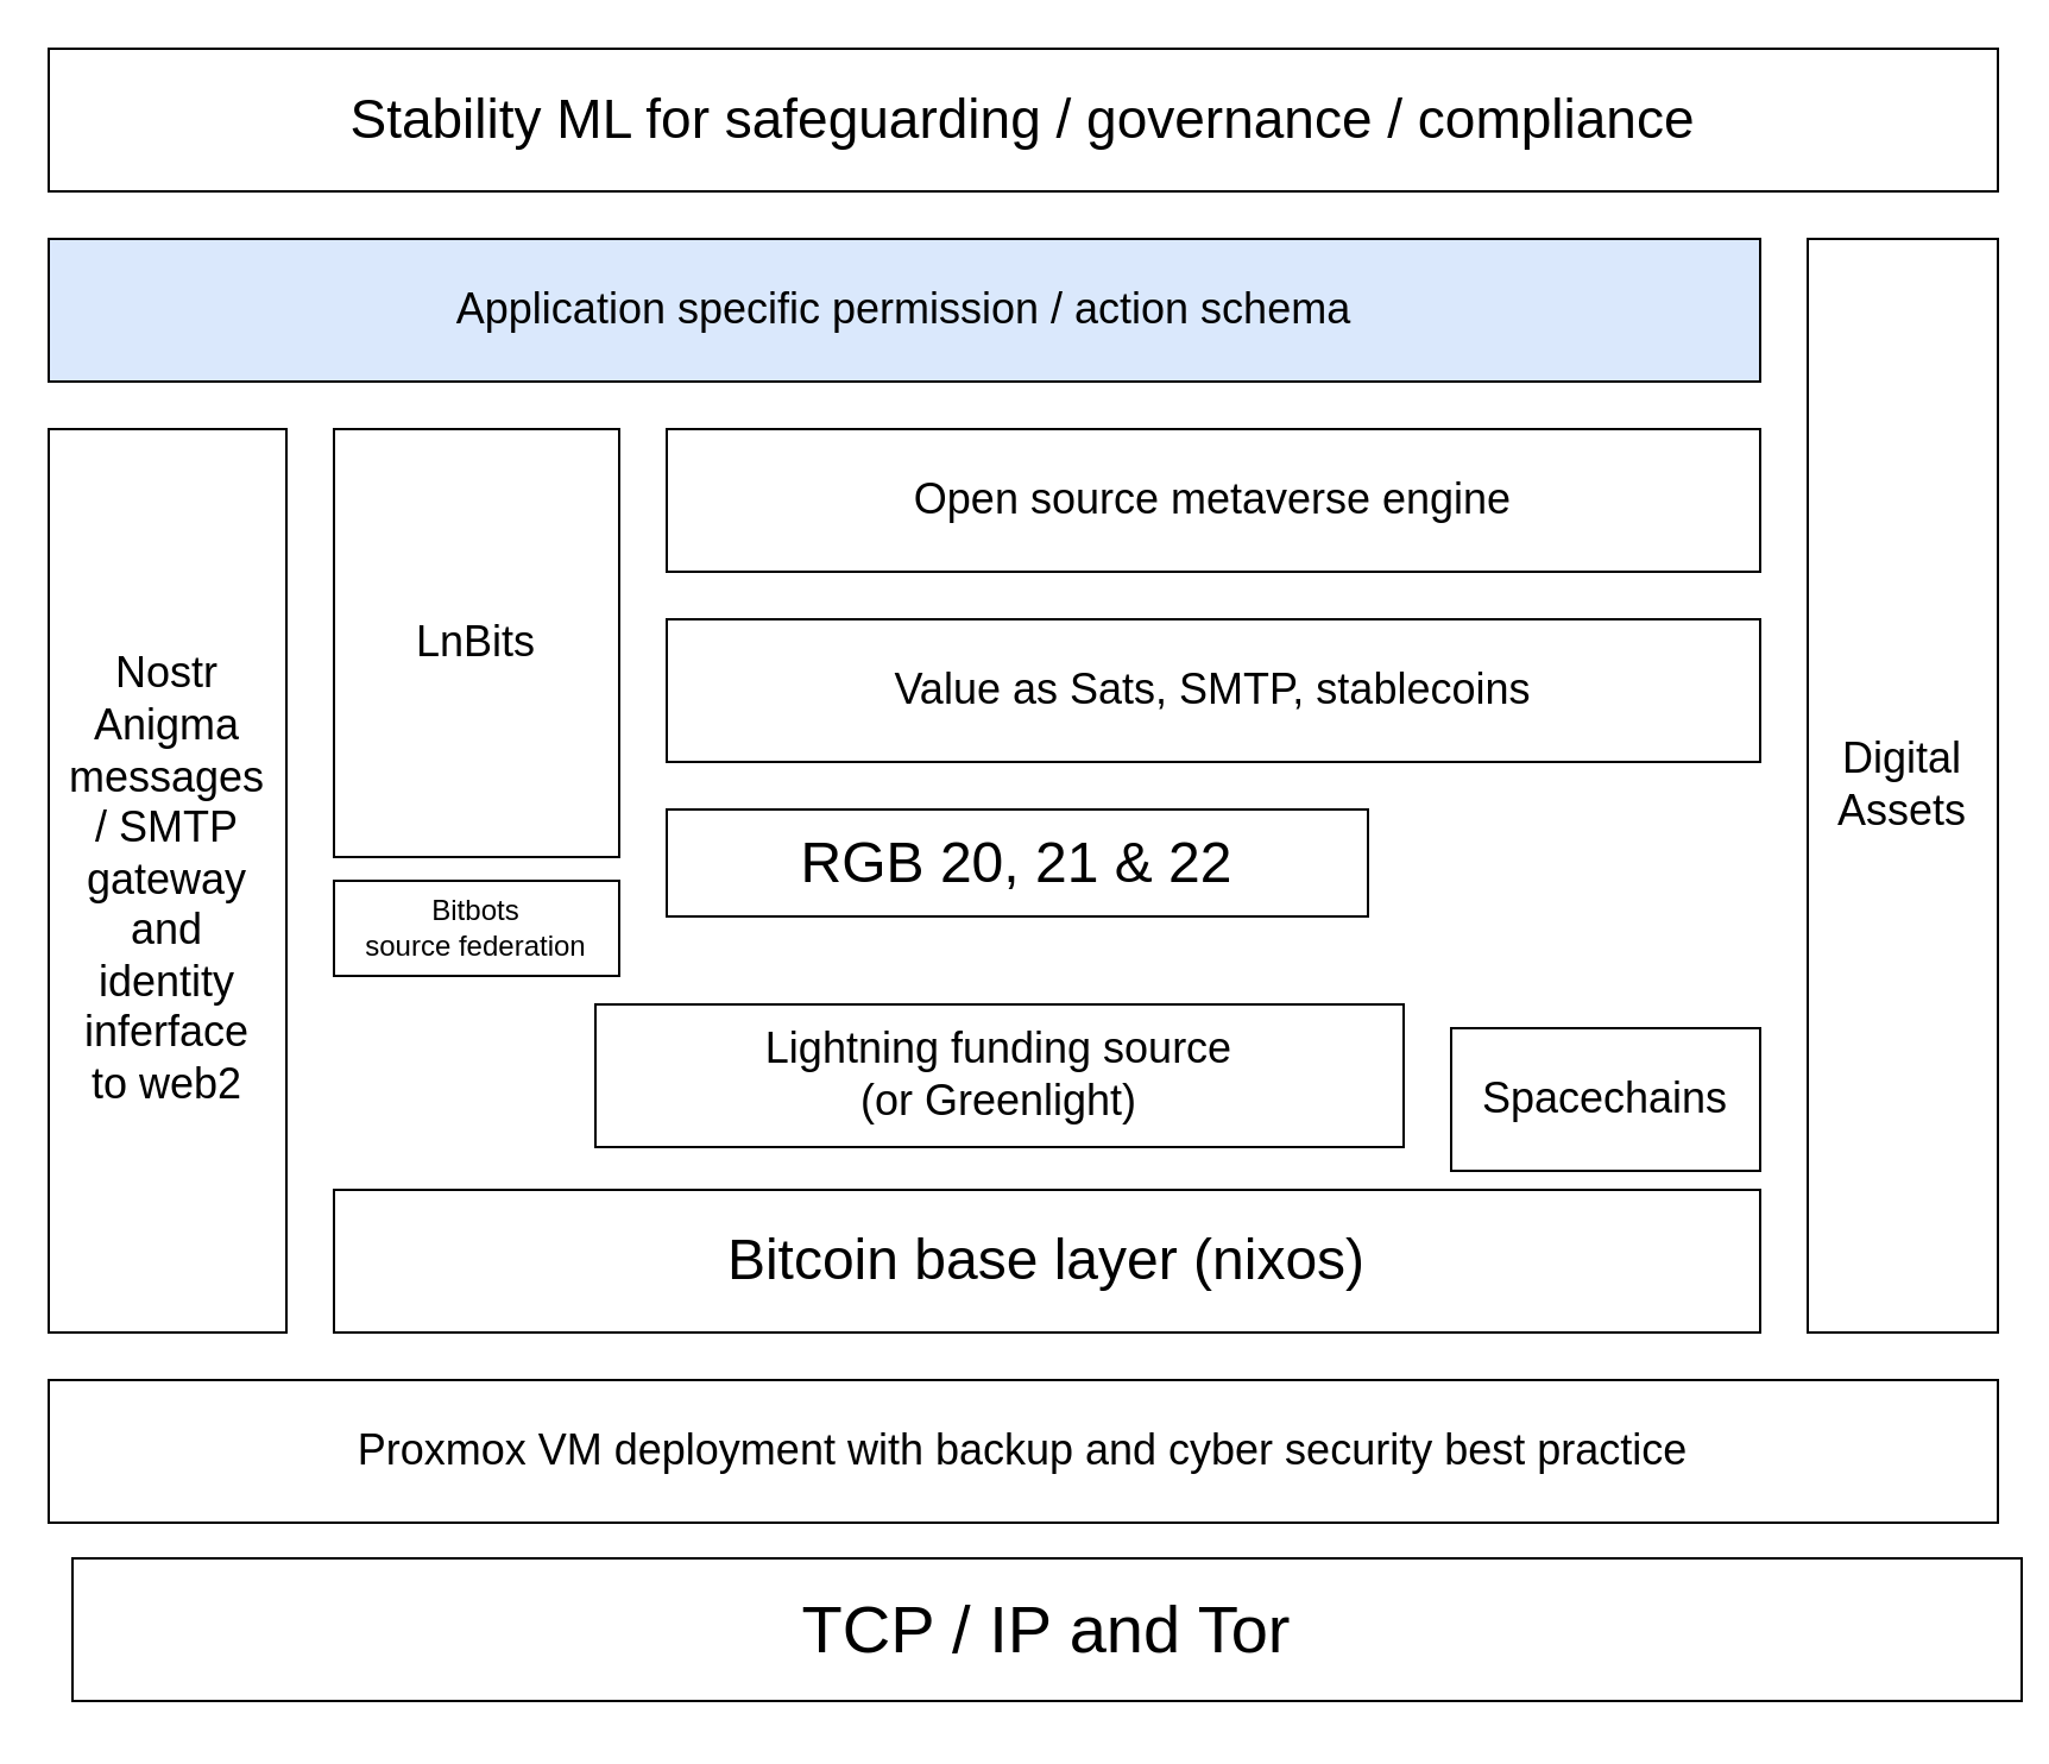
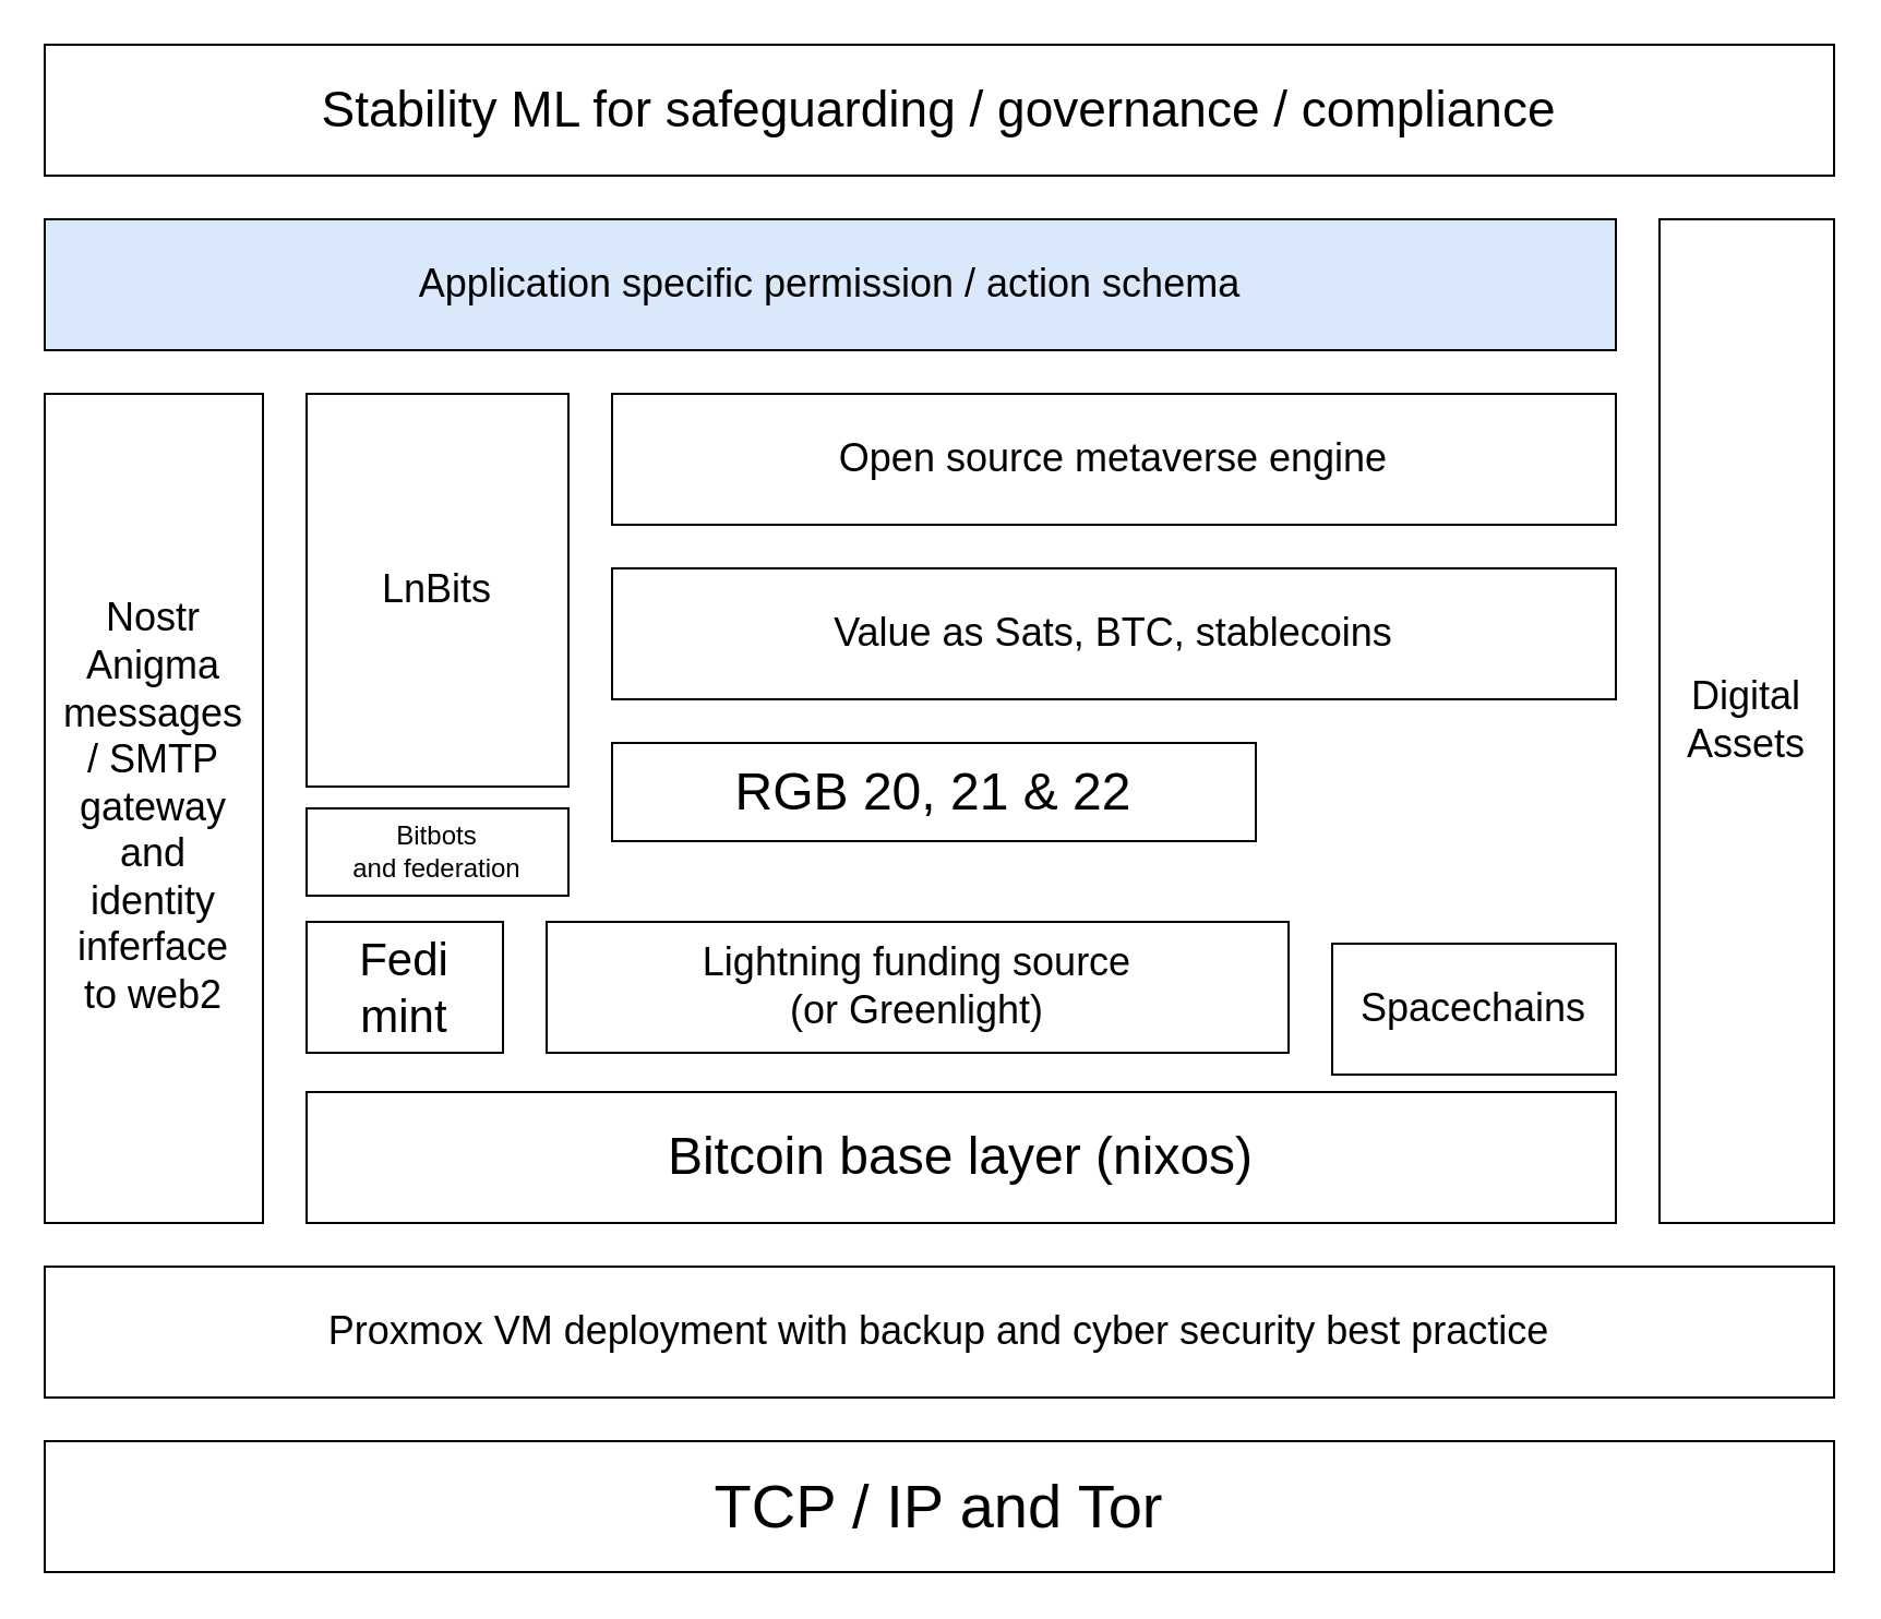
  <mxCell id="0" />
  <mxCell id="1" parent="0" />
  <mxCell id="2" value="&lt;font style=&quot;font-size: 18px&quot;&gt;Application specific permission / action schema&lt;br&gt;&lt;/font&gt;" style="rounded=0;whiteSpace=wrap;html=1;fillColor=#dae8fc;" parent="1" vertex="1"><mxGeometry x="20" y="100" width="720" height="60" as="geometry" /></mxCell>
  <mxCell id="3" value="&lt;div&gt;Nostr&lt;/div&gt;&lt;div&gt;Anigma&lt;br&gt;&lt;/div&gt;&lt;div&gt;messages&lt;/div&gt;&lt;div&gt;/ SMTP&lt;/div&gt;&lt;div&gt;gateway&lt;br&gt;&lt;/div&gt;&lt;div&gt;and&lt;/div&gt;&lt;div&gt;identity &lt;br&gt;&lt;/div&gt;&lt;div&gt;inferface&lt;/div&gt;&lt;div&gt;to web2&lt;br&gt;&lt;/div&gt;" style="rounded=0;whiteSpace=wrap;html=1;fontSize=18;" parent="1" vertex="1"><mxGeometry x="20" y="180" width="100" height="380" as="geometry" /></mxCell>
  <mxCell id="4" value="LnBits" style="rounded=0;whiteSpace=wrap;html=1;fontSize=18;" parent="1" vertex="1"><mxGeometry x="140" y="180" width="120" height="180" as="geometry" /></mxCell>
  <mxCell id="5" value="&lt;font style=&quot;font-size: 18px&quot;&gt;Open source metaverse engine&lt;/font&gt;" style="rounded=0;whiteSpace=wrap;html=1;" parent="1" vertex="1"><mxGeometry x="280" y="180" width="460" height="60" as="geometry" /></mxCell>
- <mxCell id="6" value="&lt;font style=&quot;font-size: 18px&quot;&gt;Value as Sats, SMTP, stablecoins&lt;br&gt;&lt;/font&gt;" style="rounded=0;whiteSpace=wrap;html=1;" parent="1" vertex="1"><mxGeometry x="280" y="260" width="460" height="60" as="geometry" /></mxCell>
+ <mxCell id="6" value="&lt;font style=&quot;font-size: 18px&quot;&gt;Value as Sats, BTC, stablecoins&lt;br&gt;&lt;/font&gt;" style="rounded=0;whiteSpace=wrap;html=1;" parent="1" vertex="1"><mxGeometry x="280" y="260" width="460" height="60" as="geometry" /></mxCell>
  <mxCell id="7" value="&lt;font style=&quot;font-size: 24px;&quot;&gt;RGB 20, 21 &amp;amp; 22&lt;/font&gt;" style="rounded=0;whiteSpace=wrap;html=1;" parent="1" vertex="1"><mxGeometry x="280" y="340" width="295" height="45" as="geometry" /></mxCell>
  <mxCell id="8" value="&lt;div&gt;&lt;font style=&quot;font-size: 18px&quot;&gt;Lightning funding source&lt;/font&gt;&lt;/div&gt;&lt;div&gt;&lt;font style=&quot;font-size: 18px&quot;&gt;(or Greenlight)&lt;br&gt; &lt;/font&gt;&lt;/div&gt;" style="rounded=0;whiteSpace=wrap;html=1;" parent="1" vertex="1"><mxGeometry x="250" y="422" width="340" height="60" as="geometry" /></mxCell>
  <mxCell id="9" value="&lt;font style=&quot;font-size: 24px&quot;&gt;Bitcoin base layer (nixos)&lt;br&gt;&lt;/font&gt;" style="rounded=0;whiteSpace=wrap;html=1;" parent="1" vertex="1"><mxGeometry x="140" y="500" width="600" height="60" as="geometry" /></mxCell>
  <mxCell id="10" value="&lt;font style=&quot;font-size: 18px&quot;&gt;Proxmox VM deployment with backup and cyber security best practice&lt;/font&gt;" style="rounded=0;whiteSpace=wrap;html=1;" parent="1" vertex="1"><mxGeometry x="20" y="580" width="820" height="60" as="geometry" /></mxCell>
  <mxCell id="11" value="&lt;div&gt;Digital&lt;br&gt;&lt;/div&gt;&lt;div&gt;Assets&lt;/div&gt;" style="rounded=0;whiteSpace=wrap;html=1;fontSize=18;" parent="1" vertex="1"><mxGeometry x="760" y="100" width="80" height="460" as="geometry" /></mxCell>
  <mxCell id="12" value="&lt;font style=&quot;font-size: 18px;&quot;&gt;Spacechains&lt;/font&gt;" style="rounded=0;whiteSpace=wrap;html=1;" parent="1" vertex="1"><mxGeometry x="610" y="432" width="130" height="60" as="geometry" /></mxCell>
  <mxCell id="13" value="&lt;font style=&quot;font-size: 23px;&quot;&gt;Stability ML for safeguarding / governance / compliance&lt;br&gt;&lt;/font&gt;" style="rounded=0;whiteSpace=wrap;html=1;" parent="1" vertex="1"><mxGeometry x="20" y="20" width="820" height="60" as="geometry" /></mxCell>
- <mxCell id="14" value="&lt;font style=&quot;font-size: 28px;&quot;&gt;TCP / IP and Tor&lt;br&gt;&lt;/font&gt;" style="rounded=0;whiteSpace=wrap;html=1;" parent="1" vertex="1"><mxGeometry x="30" y="655" width="820" height="60" as="geometry" /></mxCell>
- <mxCell id="16" value="&lt;div&gt;Bitbots&lt;/div&gt;&lt;div&gt;source federation&lt;br&gt;&lt;/div&gt;" style="rounded=0;whiteSpace=wrap;html=1;" parent="1" vertex="1"><mxGeometry x="140" y="370" width="120" height="40" as="geometry" /></mxCell>
+ <mxCell id="14" value="&lt;font style=&quot;font-size: 28px;&quot;&gt;TCP / IP and Tor&lt;br&gt;&lt;/font&gt;" style="rounded=0;whiteSpace=wrap;html=1;" parent="1" vertex="1"><mxGeometry x="20" y="660" width="820" height="60" as="geometry" /></mxCell>
+ <mxCell id="15" value="&lt;div style=&quot;font-size: 21px;&quot;&gt;&lt;font style=&quot;font-size: 21px;&quot;&gt;Fedi&lt;/font&gt;&lt;/div&gt;&lt;div style=&quot;font-size: 21px;&quot;&gt;&lt;font style=&quot;font-size: 21px;&quot;&gt;mint&lt;/font&gt;&lt;/div&gt;" style="rounded=0;whiteSpace=wrap;html=1;" parent="1" vertex="1"><mxGeometry x="140" y="422" width="90" height="60" as="geometry" /></mxCell>
+ <mxCell id="16" value="&lt;div&gt;Bitbots&lt;/div&gt;&lt;div&gt;and federation&lt;br&gt;&lt;/div&gt;" style="rounded=0;whiteSpace=wrap;html=1;" parent="1" vertex="1"><mxGeometry x="140" y="370" width="120" height="40" as="geometry" /></mxCell>
